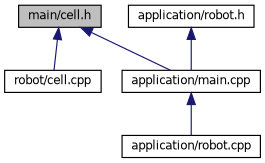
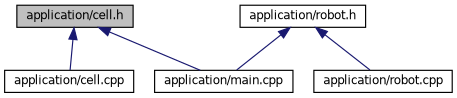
  digraph {
    node [color=black fillcolor=white fontname=Helvetica fontsize=10 shape=record style=filled]
    edge [color=midnightblue dir=back fontname=Helvetica fontsize=10 labelfontname=Helvetica labelfontsize=10 style=solid]
-   n1 [fillcolor=grey75 fontcolor=black height=0.2 label="main/cell.h" width=0.4]
-   n2 [height=0.2 label="robot/cell.cpp" width=0.4]
+   n1 [fillcolor=grey75 fontcolor=black height=0.2 label="application/cell.h" width=0.4]
+   n2 [height=0.2 label="application/cell.cpp" width=0.4]
    n3 [height=0.2 label="application/main.cpp" width=0.4]
    n4 [height=0.2 label="application/robot.h" width=0.4]
    n5 [height=0.2 label="application/robot.cpp" width=0.4]
    n1 -> n2
    n1 -> n3
    n4 -> n3
-   n3 -> n5
+   n4 -> n5
  }
